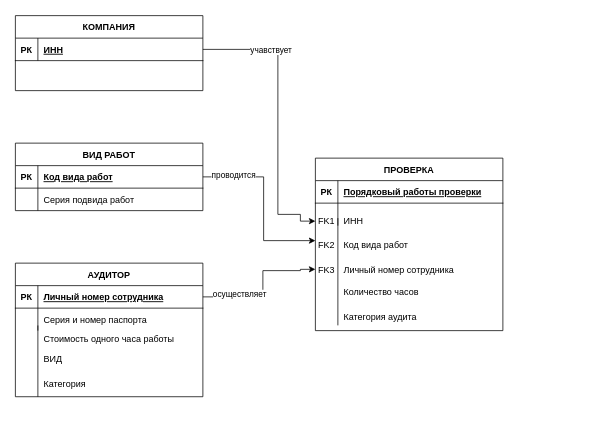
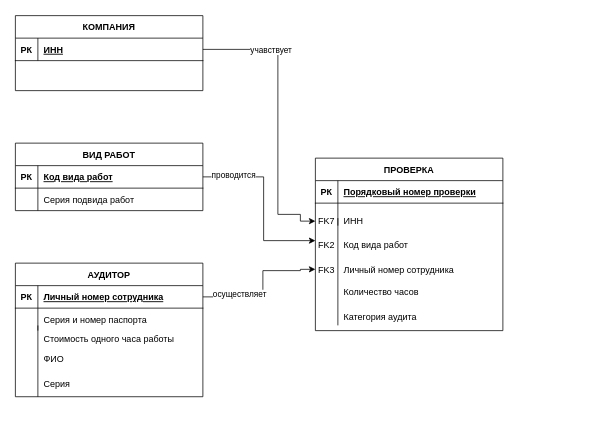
  <mxCell id="0" />
  <mxCell id="1" parent="0" />
  <mxCell id="2" value="ВИД РАБОТ" style="shape=table;startSize=30;container=1;collapsible=1;childLayout=tableLayout;fixedRows=1;rowLines=0;fontStyle=1;align=center;resizeLast=1;" parent="1" vertex="1"><mxGeometry x="20" y="190" width="250" height="90" as="geometry" /></mxCell>
  <mxCell id="3" value="" style="shape=partialRectangle;collapsible=0;dropTarget=0;pointerEvents=0;fillColor=none;points=[[0,0.5],[1,0.5]];portConstraint=eastwest;top=0;left=0;right=0;bottom=1;" parent="2" vertex="1"><mxGeometry y="30" width="250" height="30" as="geometry" /></mxCell>
  <mxCell id="4" value="РК" style="shape=partialRectangle;overflow=hidden;connectable=0;fillColor=none;top=0;left=0;bottom=0;right=0;fontStyle=1;" parent="3" vertex="1"><mxGeometry width="30" height="30" as="geometry"><mxRectangle width="30" height="30" as="alternateBounds" /></mxGeometry></mxCell>
  <mxCell id="5" value="Код вида работ" style="shape=partialRectangle;overflow=hidden;connectable=0;fillColor=none;top=0;left=0;bottom=0;right=0;align=left;spacingLeft=6;fontStyle=5;" parent="3" vertex="1"><mxGeometry x="30" width="220" height="30" as="geometry"><mxRectangle width="220" height="30" as="alternateBounds" /></mxGeometry></mxCell>
  <mxCell id="6" value="" style="shape=partialRectangle;collapsible=0;dropTarget=0;pointerEvents=0;fillColor=none;points=[[0,0.5],[1,0.5]];portConstraint=eastwest;top=0;left=0;right=0;bottom=0;" parent="2" vertex="1"><mxGeometry y="60" width="250" height="30" as="geometry" /></mxCell>
  <mxCell id="7" value="" style="shape=partialRectangle;overflow=hidden;connectable=0;fillColor=none;top=0;left=0;bottom=0;right=0;" parent="6" vertex="1"><mxGeometry width="30" height="30" as="geometry"><mxRectangle width="30" height="30" as="alternateBounds" /></mxGeometry></mxCell>
  <mxCell id="8" value="Серия подвида работ" style="shape=partialRectangle;overflow=hidden;connectable=0;fillColor=none;top=0;left=0;bottom=0;right=0;align=left;spacingLeft=6;" parent="6" vertex="1"><mxGeometry x="30" width="220" height="30" as="geometry"><mxRectangle width="220" height="30" as="alternateBounds" /></mxGeometry></mxCell>
  <mxCell id="9" value="КОМПАНИЯ" style="shape=table;startSize=30;container=1;collapsible=1;childLayout=tableLayout;fixedRows=1;rowLines=0;fontStyle=1;align=center;resizeLast=1;" parent="1" vertex="1"><mxGeometry x="20" y="20" width="250" height="100" as="geometry" /></mxCell>
  <mxCell id="10" value="" style="shape=partialRectangle;collapsible=0;dropTarget=0;pointerEvents=0;fillColor=none;points=[[0,0.5],[1,0.5]];portConstraint=eastwest;top=0;left=0;right=0;bottom=1;" parent="9" vertex="1"><mxGeometry y="30" width="250" height="30" as="geometry" /></mxCell>
  <mxCell id="11" value="РК" style="shape=partialRectangle;overflow=hidden;connectable=0;fillColor=none;top=0;left=0;bottom=0;right=0;fontStyle=1;" parent="10" vertex="1"><mxGeometry width="30" height="30" as="geometry"><mxRectangle width="30" height="30" as="alternateBounds" /></mxGeometry></mxCell>
  <mxCell id="12" value="ИНН" style="shape=partialRectangle;overflow=hidden;connectable=0;fillColor=none;top=0;left=0;bottom=0;right=0;align=left;spacingLeft=6;fontStyle=5;" parent="10" vertex="1"><mxGeometry x="30" width="220" height="30" as="geometry"><mxRectangle width="220" height="30" as="alternateBounds" /></mxGeometry></mxCell>
  <mxCell id="13" value="" style="shape=partialRectangle;collapsible=0;dropTarget=0;pointerEvents=0;fillColor=none;points=[[0,0.5],[1,0.5]];portConstraint=eastwest;top=0;left=0;right=0;bottom=0;" parent="9" vertex="1"><mxGeometry y="60" width="250" height="30" as="geometry" /></mxCell>
  <mxCell id="14" value="" style="shape=partialRectangle;overflow=hidden;connectable=0;fillColor=none;top=0;left=0;bottom=0;right=0;" parent="13" vertex="1"><mxGeometry width="30" height="30" as="geometry"><mxRectangle width="30" height="30" as="alternateBounds" /></mxGeometry></mxCell>
  <mxCell id="15" value="" style="group" parent="1" vertex="1" connectable="0"><mxGeometry x="420" y="210" width="350" height="230" as="geometry" /></mxCell>
  <mxCell id="16" value="ПРОВЕРКА" style="shape=table;startSize=30;container=1;collapsible=1;childLayout=tableLayout;fixedRows=1;rowLines=0;fontStyle=1;align=center;resizeLast=1;" parent="15" vertex="1"><mxGeometry width="250" height="230.0" as="geometry" /></mxCell>
  <mxCell id="17" value="" style="shape=partialRectangle;collapsible=0;dropTarget=0;pointerEvents=0;fillColor=none;points=[[0,0.5],[1,0.5]];portConstraint=eastwest;top=0;left=0;right=0;bottom=1;" parent="16" vertex="1"><mxGeometry y="30" width="250" height="30" as="geometry" /></mxCell>
  <mxCell id="18" value="РК" style="shape=partialRectangle;overflow=hidden;connectable=0;fillColor=none;top=0;left=0;bottom=0;right=0;fontStyle=1;" parent="17" vertex="1"><mxGeometry width="30" height="30" as="geometry"><mxRectangle width="30" height="30" as="alternateBounds" /></mxGeometry></mxCell>
- <mxCell id="19" value="Порядковый работы проверки" style="shape=partialRectangle;overflow=hidden;connectable=0;fillColor=none;top=0;left=0;bottom=0;right=0;align=left;spacingLeft=6;fontStyle=5;" parent="17" vertex="1"><mxGeometry x="30" width="220" height="30" as="geometry"><mxRectangle width="220" height="30" as="alternateBounds" /></mxGeometry></mxCell>
+ <mxCell id="19" value="Порядковый номер проверки" style="shape=partialRectangle;overflow=hidden;connectable=0;fillColor=none;top=0;left=0;bottom=0;right=0;align=left;spacingLeft=6;fontStyle=5;" parent="17" vertex="1"><mxGeometry x="30" width="220" height="30" as="geometry"><mxRectangle width="220" height="30" as="alternateBounds" /></mxGeometry></mxCell>
  <mxCell id="20" value="" style="shape=partialRectangle;collapsible=0;dropTarget=0;pointerEvents=0;fillColor=none;points=[[0,0.5],[1,0.5]];portConstraint=eastwest;top=0;left=0;right=0;bottom=0;" parent="16" vertex="1"><mxGeometry y="60" width="250" height="30" as="geometry" /></mxCell>
  <mxCell id="21" value="" style="shape=partialRectangle;overflow=hidden;connectable=0;fillColor=none;top=0;left=0;bottom=0;right=0;" parent="20" vertex="1"><mxGeometry width="30" height="30" as="geometry"><mxRectangle width="30" height="30" as="alternateBounds" /></mxGeometry></mxCell>
  <mxCell id="22" value="" style="shape=partialRectangle;overflow=hidden;connectable=0;fillColor=none;top=0;left=0;bottom=0;right=0;align=left;spacingLeft=6;" parent="20" vertex="1"><mxGeometry x="30" width="220" height="30" as="geometry"><mxRectangle width="220" height="30" as="alternateBounds" /></mxGeometry></mxCell>
  <mxCell id="23" value="" style="shape=partialRectangle;collapsible=0;dropTarget=0;pointerEvents=0;fillColor=none;points=[[0,0.5],[1,0.5]];portConstraint=eastwest;top=0;left=0;right=0;bottom=0;" parent="15" vertex="1"><mxGeometry y="160.001" width="250" height="36.508" as="geometry" /></mxCell>
  <mxCell id="24" value="" style="shape=partialRectangle;overflow=hidden;connectable=0;fillColor=none;top=0;left=0;bottom=0;right=0;" parent="23" vertex="1"><mxGeometry width="30" height="36.508" as="geometry"><mxRectangle width="30" height="30" as="alternateBounds" /></mxGeometry></mxCell>
  <mxCell id="25" value="Количество часов" style="shape=partialRectangle;overflow=hidden;connectable=0;fillColor=none;top=0;left=0;bottom=0;right=0;align=left;spacingLeft=6;" parent="23" vertex="1"><mxGeometry x="30" width="220" height="36.508" as="geometry"><mxRectangle width="220" height="30" as="alternateBounds" /></mxGeometry></mxCell>
  <mxCell id="26" value="" style="shape=partialRectangle;collapsible=0;dropTarget=0;pointerEvents=0;fillColor=none;points=[[0,0.5],[1,0.5]];portConstraint=eastwest;top=0;left=0;right=0;bottom=0;" parent="15" vertex="1"><mxGeometry y="65.711" width="250" height="36.508" as="geometry" /></mxCell>
  <mxCell id="27" value="ИНН" style="shape=partialRectangle;overflow=hidden;connectable=0;fillColor=none;top=0;left=0;bottom=0;right=0;align=left;spacingLeft=6;" parent="26" vertex="1"><mxGeometry x="30" width="220" height="36.508" as="geometry"><mxRectangle width="220" height="30" as="alternateBounds" /></mxGeometry></mxCell>
  <mxCell id="28" value="Код вида работ" style="shape=partialRectangle;overflow=hidden;connectable=0;fillColor=none;top=0;left=0;bottom=0;right=0;align=left;spacingLeft=6;" parent="15" vertex="1"><mxGeometry x="30" y="96.743" width="220" height="36.508" as="geometry"><mxRectangle width="220" height="30" as="alternateBounds" /></mxGeometry></mxCell>
  <mxCell id="29" value="FK2" style="shape=partialRectangle;overflow=hidden;connectable=0;fillColor=none;top=0;left=0;bottom=0;right=0;" parent="15" vertex="1"><mxGeometry y="96.743" width="30" height="36.508" as="geometry"><mxRectangle width="30" height="30" as="alternateBounds" /></mxGeometry></mxCell>
  <mxCell id="30" value="" style="shape=partialRectangle;collapsible=0;dropTarget=0;pointerEvents=0;fillColor=none;points=[[0,0.5],[1,0.5]];portConstraint=eastwest;top=0;left=0;right=0;bottom=0;" parent="15" vertex="1"><mxGeometry y="130.003" width="250" height="36.508" as="geometry" /></mxCell>
  <mxCell id="31" value="FK3" style="shape=partialRectangle;overflow=hidden;connectable=0;fillColor=none;top=0;left=0;bottom=0;right=0;" parent="30" vertex="1"><mxGeometry width="30" height="36.508" as="geometry"><mxRectangle width="30" height="30" as="alternateBounds" /></mxGeometry></mxCell>
  <mxCell id="32" value="Личный номер сотрудника" style="shape=partialRectangle;overflow=hidden;connectable=0;fillColor=none;top=0;left=0;bottom=0;right=0;align=left;spacingLeft=6;" parent="30" vertex="1"><mxGeometry x="30" width="220" height="36.508" as="geometry"><mxRectangle width="220" height="30" as="alternateBounds" /></mxGeometry></mxCell>
  <mxCell id="33" value="" style="endArrow=none;html=1;rounded=0;strokeColor=#000000;exitX=0.12;exitY=1.06;exitDx=0;exitDy=0;exitPerimeter=0;" parent="15" edge="1" source="36"><mxGeometry width="50" height="50" relative="1" as="geometry"><mxPoint x="30" y="240" as="sourcePoint" /><mxPoint x="30" y="80.004" as="targetPoint" /></mxGeometry></mxCell>
  <mxCell id="34" value="Категория аудита" style="shape=partialRectangle;overflow=hidden;connectable=0;fillColor=none;top=0;left=0;bottom=0;right=0;align=left;spacingLeft=6;" vertex="1" parent="15"><mxGeometry x="30" y="193.491" width="220" height="36.508" as="geometry"><mxRectangle width="220" height="30" as="alternateBounds" /></mxGeometry></mxCell>
- <mxCell id="35" value="FK1" style="shape=partialRectangle;overflow=hidden;connectable=0;fillColor=none;top=0;left=0;bottom=0;right=0;" parent="15" vertex="1"><mxGeometry y="65.711" width="30" height="36.508" as="geometry"><mxRectangle width="30" height="30" as="alternateBounds" /></mxGeometry></mxCell>
+ <mxCell id="35" value="FK7" style="shape=partialRectangle;overflow=hidden;connectable=0;fillColor=none;top=0;left=0;bottom=0;right=0;" parent="15" vertex="1"><mxGeometry y="65.711" width="30" height="36.508" as="geometry"><mxRectangle width="30" height="30" as="alternateBounds" /></mxGeometry></mxCell>
  <mxCell id="36" value="" style="shape=partialRectangle;collapsible=0;dropTarget=0;pointerEvents=0;fillColor=none;points=[[0,0.5],[1,0.5]];portConstraint=eastwest;top=0;left=0;right=0;bottom=0;" vertex="1" parent="15"><mxGeometry y="170" width="250" height="50" as="geometry" /></mxCell>
  <mxCell id="37" value="" style="shape=partialRectangle;overflow=hidden;connectable=0;fillColor=none;top=0;left=0;bottom=0;right=0;" vertex="1" parent="36"><mxGeometry width="30" height="50" as="geometry"><mxRectangle width="30" height="30" as="alternateBounds" /></mxGeometry></mxCell>
  <mxCell id="38" value="" style="group" parent="1" vertex="1" connectable="0"><mxGeometry x="20" y="350" width="250" height="190" as="geometry" /></mxCell>
  <mxCell id="39" value="АУДИТОР" style="shape=table;startSize=30;container=1;collapsible=1;childLayout=tableLayout;fixedRows=1;rowLines=0;fontStyle=1;align=center;resizeLast=1;" parent="38" vertex="1"><mxGeometry width="250" height="178.125" as="geometry" /></mxCell>
  <mxCell id="40" value="" style="shape=partialRectangle;collapsible=0;dropTarget=0;pointerEvents=0;fillColor=none;points=[[0,0.5],[1,0.5]];portConstraint=eastwest;top=0;left=0;right=0;bottom=1;" parent="39" vertex="1"><mxGeometry y="30" width="250" height="30" as="geometry" /></mxCell>
  <mxCell id="41" value="РК" style="shape=partialRectangle;overflow=hidden;connectable=0;fillColor=none;top=0;left=0;bottom=0;right=0;fontStyle=1;" parent="40" vertex="1"><mxGeometry width="30" height="30" as="geometry"><mxRectangle width="30" height="30" as="alternateBounds" /></mxGeometry></mxCell>
  <mxCell id="42" value="Личный номер сотрудника" style="shape=partialRectangle;overflow=hidden;connectable=0;fillColor=none;top=0;left=0;bottom=0;right=0;align=left;spacingLeft=6;fontStyle=5;" parent="40" vertex="1"><mxGeometry x="30" width="220" height="30" as="geometry"><mxRectangle width="220" height="30" as="alternateBounds" /></mxGeometry></mxCell>
  <mxCell id="43" value="" style="shape=partialRectangle;collapsible=0;dropTarget=0;pointerEvents=0;fillColor=none;points=[[0,0.5],[1,0.5]];portConstraint=eastwest;top=0;left=0;right=0;bottom=0;" parent="39" vertex="1"><mxGeometry y="60" width="250" height="30" as="geometry" /></mxCell>
  <mxCell id="44" value="" style="shape=partialRectangle;overflow=hidden;connectable=0;fillColor=none;top=0;left=0;bottom=0;right=0;" parent="43" vertex="1"><mxGeometry width="30" height="30" as="geometry"><mxRectangle width="30" height="30" as="alternateBounds" /></mxGeometry></mxCell>
  <mxCell id="45" value="Серия и номер паспорта" style="shape=partialRectangle;overflow=hidden;connectable=0;fillColor=none;top=0;left=0;bottom=0;right=0;align=left;spacingLeft=6;" parent="43" vertex="1"><mxGeometry x="30" width="220" height="30" as="geometry"><mxRectangle width="220" height="30" as="alternateBounds" /></mxGeometry></mxCell>
  <mxCell id="46" value="" style="shape=partialRectangle;collapsible=0;dropTarget=0;pointerEvents=0;fillColor=none;points=[[0,0.5],[1,0.5]];portConstraint=eastwest;top=0;left=0;right=0;bottom=0;" parent="38" vertex="1"><mxGeometry y="118.75" width="250" height="35.625" as="geometry" /></mxCell>
  <mxCell id="47" value="" style="shape=partialRectangle;overflow=hidden;connectable=0;fillColor=none;top=0;left=0;bottom=0;right=0;" parent="46" vertex="1"><mxGeometry width="30" height="35.625" as="geometry"><mxRectangle width="30" height="30" as="alternateBounds" /></mxGeometry></mxCell>
  <mxCell id="48" value="" style="shape=partialRectangle;collapsible=0;dropTarget=0;pointerEvents=0;fillColor=none;points=[[0,0.5],[1,0.5]];portConstraint=eastwest;top=0;left=0;right=0;bottom=0;" parent="38" vertex="1"><mxGeometry y="142.5" width="250" height="35.625" as="geometry" /></mxCell>
  <mxCell id="49" value="" style="shape=partialRectangle;overflow=hidden;connectable=0;fillColor=none;top=0;left=0;bottom=0;right=0;" parent="48" vertex="1"><mxGeometry width="30" height="35.625" as="geometry"><mxRectangle width="30" height="30" as="alternateBounds" /></mxGeometry></mxCell>
- <mxCell id="50" value="Категория" style="shape=partialRectangle;overflow=hidden;connectable=0;fillColor=none;top=0;left=0;bottom=0;right=0;align=left;spacingLeft=6;" parent="48" vertex="1"><mxGeometry x="30" width="220" height="35.625" as="geometry"><mxRectangle width="220" height="30" as="alternateBounds" /></mxGeometry></mxCell>
+ <mxCell id="50" value="Серия" style="shape=partialRectangle;overflow=hidden;connectable=0;fillColor=none;top=0;left=0;bottom=0;right=0;align=left;spacingLeft=6;" parent="48" vertex="1"><mxGeometry x="30" width="220" height="35.625" as="geometry"><mxRectangle width="220" height="30" as="alternateBounds" /></mxGeometry></mxCell>
  <mxCell id="51" value="" style="endArrow=none;html=1;rounded=0;strokeColor=#000000;" parent="38" edge="1"><mxGeometry width="50" height="50" relative="1" as="geometry"><mxPoint x="30" y="178.125" as="sourcePoint" /><mxPoint x="30" y="83.125" as="targetPoint" /></mxGeometry></mxCell>
- <mxCell id="52" value="ВИД" style="shape=partialRectangle;overflow=hidden;connectable=0;fillColor=none;top=0;left=0;bottom=0;right=0;align=left;spacingLeft=6;" parent="38" vertex="1"><mxGeometry x="30" y="110.005" width="220" height="35.625" as="geometry"><mxRectangle width="220" height="30" as="alternateBounds" /></mxGeometry></mxCell>
+ <mxCell id="52" value="ФИО" style="shape=partialRectangle;overflow=hidden;connectable=0;fillColor=none;top=0;left=0;bottom=0;right=0;align=left;spacingLeft=6;" parent="38" vertex="1"><mxGeometry x="30" y="110.005" width="220" height="35.625" as="geometry"><mxRectangle width="220" height="30" as="alternateBounds" /></mxGeometry></mxCell>
  <mxCell id="53" value="Стоимость одного часа работы" style="shape=partialRectangle;overflow=hidden;connectable=0;fillColor=none;top=0;left=0;bottom=0;right=0;align=left;spacingLeft=6;" vertex="1" parent="38"><mxGeometry x="30" y="83.125" width="220" height="35.625" as="geometry"><mxRectangle width="220" height="30" as="alternateBounds" /></mxGeometry></mxCell>
  <mxCell id="54" style="edgeStyle=orthogonalEdgeStyle;rounded=0;orthogonalLoop=1;jettySize=auto;html=1;exitX=1;exitY=0.5;exitDx=0;exitDy=0;" parent="1" source="3" edge="1"><mxGeometry relative="1" as="geometry"><mxPoint x="420" y="320" as="targetPoint" /><Array as="points"><mxPoint x="351" y="235" /><mxPoint x="351" y="320" /><mxPoint x="420" y="320" /></Array></mxGeometry></mxCell>
  <mxCell id="55" value="проводится" style="edgeLabel;html=1;align=center;verticalAlign=middle;resizable=0;points=[];" parent="54" vertex="1" connectable="0"><mxGeometry x="-0.662" y="3" relative="1" as="geometry"><mxPoint as="offset" /></mxGeometry></mxCell>
  <mxCell id="56" style="edgeStyle=orthogonalEdgeStyle;rounded=0;orthogonalLoop=1;jettySize=auto;html=1;" parent="1" source="10" edge="1"><mxGeometry relative="1" as="geometry"><Array as="points"><mxPoint x="370" y="65" /><mxPoint x="370" y="285" /><mxPoint x="400" y="285" /><mxPoint x="400" y="294" /></Array><mxPoint x="420" y="294" as="targetPoint" /></mxGeometry></mxCell>
  <mxCell id="57" value="учавствует" style="edgeLabel;html=1;align=center;verticalAlign=middle;resizable=0;points=[];" parent="56" vertex="1" connectable="0"><mxGeometry x="-0.524" relative="1" as="geometry"><mxPoint as="offset" /></mxGeometry></mxCell>
  <mxCell id="58" style="edgeStyle=orthogonalEdgeStyle;rounded=0;orthogonalLoop=1;jettySize=auto;html=1;exitX=1;exitY=0.5;exitDx=0;exitDy=0;entryX=0;entryY=0.5;entryDx=0;entryDy=0;" parent="1" source="40" target="30" edge="1"><mxGeometry relative="1" as="geometry"><Array as="points"><mxPoint x="350" y="395" /><mxPoint x="350" y="360" /><mxPoint x="400" y="360" /><mxPoint x="400" y="358" /></Array><mxPoint x="400" y="370" as="targetPoint" /></mxGeometry></mxCell>
  <mxCell id="59" value="осуществляет" style="edgeLabel;html=1;align=center;verticalAlign=middle;resizable=0;points=[];" parent="58" vertex="1" connectable="0"><mxGeometry x="-0.486" y="4" relative="1" as="geometry"><mxPoint as="offset" /></mxGeometry></mxCell>
